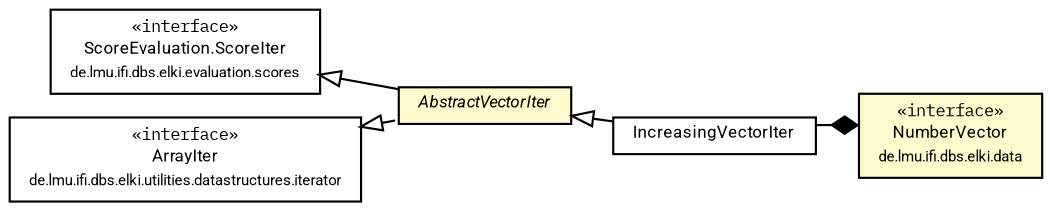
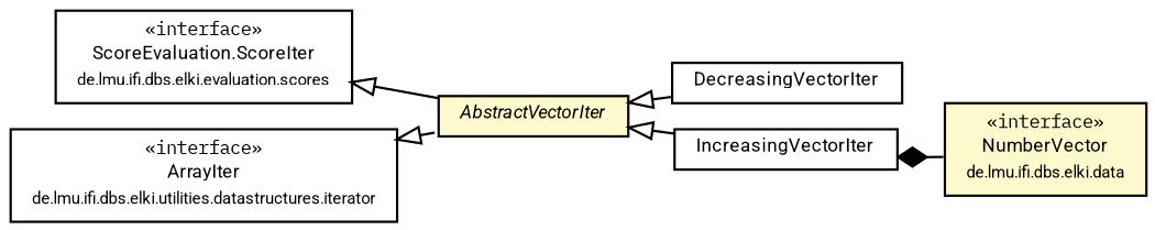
  digraph {
    fontname="IBM Plex Mono"
    nodesep=0.15
    rankdir=LR
    ranksep=0.25
    node [fontcolor=black fontname="IBM Plex Mono" fontsize=8 margin=0 shape=plaintext]
    edge [arrowtail=empty color=black dir=back fontname="IBM Plex Mono" fontsize=7 labelfontname=Roboto labelfontsize=7 weight=9]
    n1 [height=0 label=<<table title="de.lmu.ifi.dbs.elki.evaluation.scores.ScoreEvaluation.ScoreIter" border="0" cellborder="1" cellspacing="0" cellpadding="2" href="../ScoreEvaluation.ScoreIter.html" target="_parent"> 		<tr><td><table border="0" cellspacing="0" cellpadding="1"> 		<tr><td align="center" balign="center"> &#171;interface&#187; </td></tr> 		<tr><td align="center" balign="center"> <font face="Roboto">ScoreEvaluation.ScoreIter</font> </td></tr> 		<tr><td align="center" balign="center"> <font face="Roboto" point-size="7.0">de.lmu.ifi.dbs.elki.evaluation.scores</font> </td></tr> 		</table></td></tr> 		</table>> width=0]
    n2 [height=0 label=<<table title="de.lmu.ifi.dbs.elki.evaluation.scores.adapter.AbstractVectorIter" border="0" cellborder="1" cellspacing="0" cellpadding="2" bgcolor="lemonChiffon" href="AbstractVectorIter.html" target="_parent"> 		<tr><td><table border="0" cellspacing="0" cellpadding="1"> 		<tr><td align="center" balign="center"> <font face="Roboto"><i>AbstractVectorIter</i></font> </td></tr> 		</table></td></tr> 		</table>> width=0]
+   n3 [height=0 label=<<table title="de.lmu.ifi.dbs.elki.evaluation.scores.adapter.DecreasingVectorIter" border="0" cellborder="1" cellspacing="0" cellpadding="2" href="DecreasingVectorIter.html" target="_parent"> 		<tr><td><table border="0" cellspacing="0" cellpadding="1"> 		<tr><td align="center" balign="center"> <font face="Roboto">DecreasingVectorIter</font> </td></tr> 		</table></td></tr> 		</table>> width=0]
    n4 [height=0 label=<<table title="de.lmu.ifi.dbs.elki.evaluation.scores.adapter.IncreasingVectorIter" border="0" cellborder="1" cellspacing="0" cellpadding="2" href="IncreasingVectorIter.html" target="_parent"> 		<tr><td><table border="0" cellspacing="0" cellpadding="1"> 		<tr><td align="center" balign="center"> <font face="Roboto">IncreasingVectorIter</font> </td></tr> 		</table></td></tr> 		</table>> width=0]
    n5 [height=0 label=<<table title="de.lmu.ifi.dbs.elki.data.NumberVector" border="0" cellborder="1" cellspacing="0" cellpadding="2" bgcolor="LemonChiffon" href="../../../data/NumberVector.html" target="_parent"> 		<tr><td><table border="0" cellspacing="0" cellpadding="1"> 		<tr><td align="center" balign="center"> &#171;interface&#187; </td></tr> 		<tr><td align="center" balign="center"> <font face="Roboto">NumberVector</font> </td></tr> 		<tr><td align="center" balign="center"> <font face="Roboto" point-size="7.0">de.lmu.ifi.dbs.elki.data</font> </td></tr> 		</table></td></tr> 		</table>> width=0]
    n6 [height=0 label=<<table title="de.lmu.ifi.dbs.elki.utilities.datastructures.iterator.ArrayIter" border="0" cellborder="1" cellspacing="0" cellpadding="2" href="../../../utilities/datastructures/iterator/ArrayIter.html" target="_parent"> 		<tr><td><table border="0" cellspacing="0" cellpadding="1"> 		<tr><td align="center" balign="center"> &#171;interface&#187; </td></tr> 		<tr><td align="center" balign="center"> <font face="Roboto">ArrayIter</font> </td></tr> 		<tr><td align="center" balign="center"> <font face="Roboto" point-size="7.0">de.lmu.ifi.dbs.elki.utilities.datastructures.iterator</font> </td></tr> 		</table></td></tr> 		</table>> width=0]
    n1 -> n2 [style=solid]
+   n2 -> n3 [weight=10]
    n2 -> n4 [weight=10]
-   n5 -> n4 [arrowhead=none arrowtail=diamond weight=6]
+   n4 -> n5 [arrowhead=none arrowtail=diamond weight=6]
    n6 -> n2 [style=dashed]
  }
